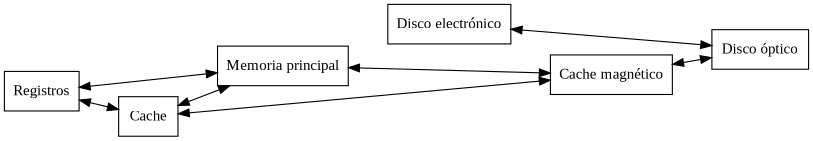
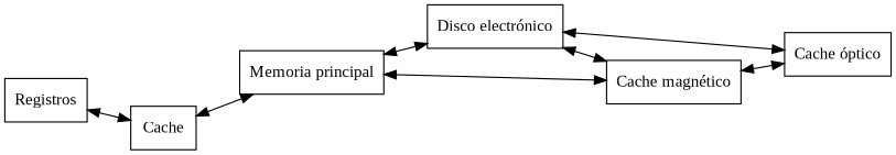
  digraph {
    fontname="Liberation Serif"
    rankdir=LR
    node [fontname="Liberation Serif" shape=box]
    edge [dir=both fontname="Liberation Serif"]
    Registros
    Cache
    n3 [label="Memoria principal"]
    n4 [label="Disco electrónico"]
    n5 [label="Cache magnético"]
-   n6 [label="Disco óptico"]
+   n6 [label="Cache óptico"]
    Registros -> Cache
    Cache -> n3
-   n3 -> Registros
+   n3 -> n4
    n3 -> n5
-   Cache -> n5
+   n4 -> n5
    n4 -> n6
    n5 -> n6
  }
